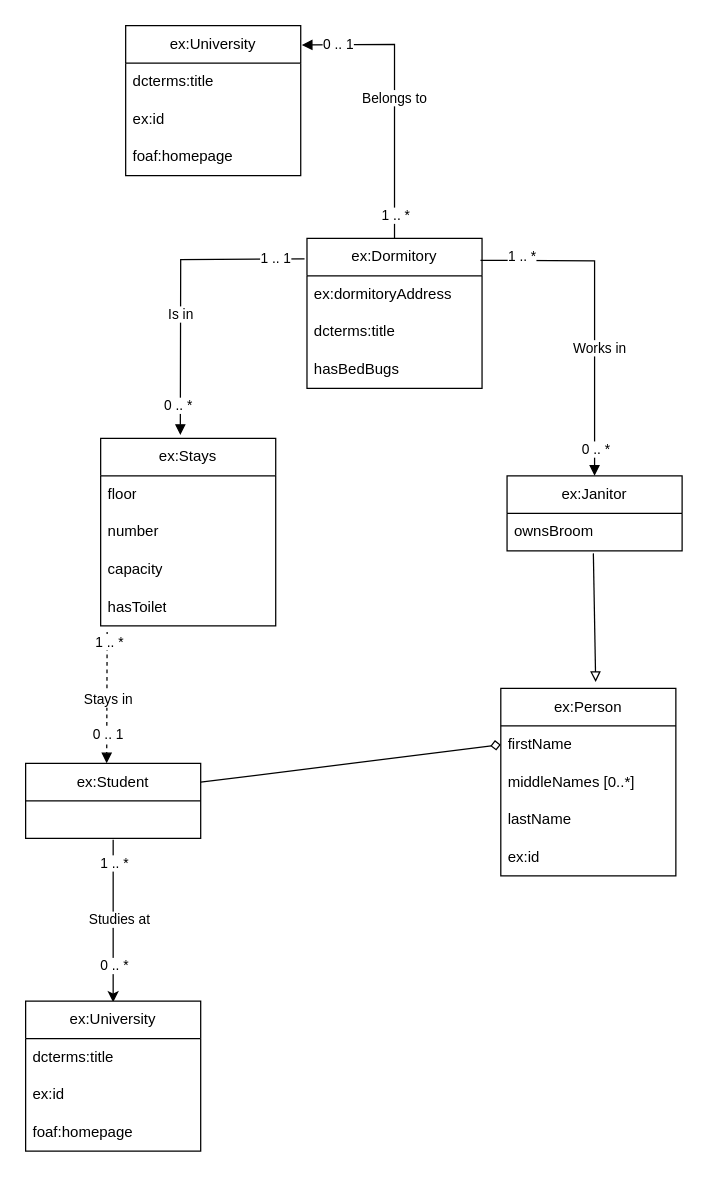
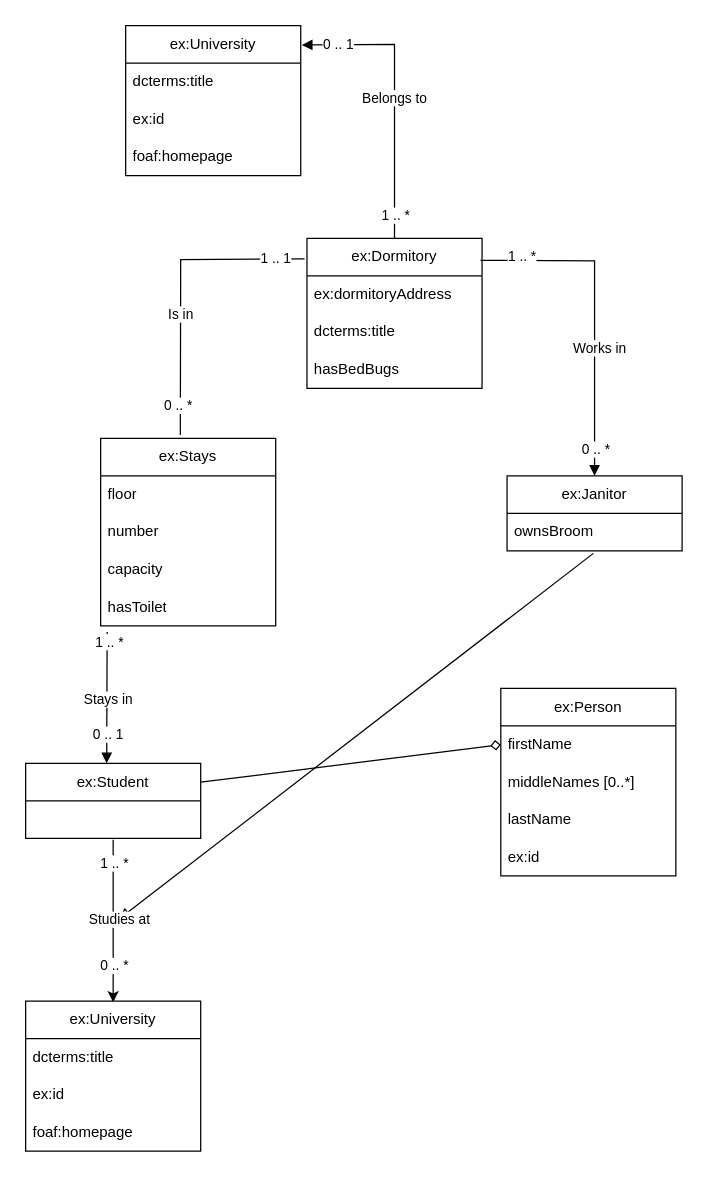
  <mxCell id="0" />
  <mxCell id="1" parent="0" />
  <mxCell id="2" value="" style="endArrow=classic;html=1;rounded=0;exitX=0.5;exitY=1;exitDx=0;exitDy=0;entryX=0.5;entryY=0;entryDx=0;entryDy=0;" parent="1" edge="1"><mxGeometry width="50" height="50" relative="1" as="geometry"><mxPoint x="90" y="671" as="sourcePoint" /><mxPoint x="90" y="801" as="targetPoint" /><Array as="points" /></mxGeometry></mxCell>
  <mxCell id="3" value="ex:Dormitory" style="swimlane;fontStyle=0;childLayout=stackLayout;horizontal=1;startSize=30;horizontalStack=0;resizeParent=1;resizeParentMax=0;resizeLast=0;collapsible=1;marginBottom=0;whiteSpace=wrap;html=1;" parent="1" vertex="1"><mxGeometry x="245" y="190" width="140" height="120" as="geometry" /></mxCell>
  <mxCell id="4" value="ex:dormitoryAddress" style="text;strokeColor=none;fillColor=none;align=left;verticalAlign=middle;spacingLeft=4;spacingRight=4;overflow=hidden;points=[[0,0.5],[1,0.5]];portConstraint=eastwest;rotatable=0;whiteSpace=wrap;html=1;" parent="3" vertex="1"><mxGeometry y="30" width="140" height="30" as="geometry" /></mxCell>
  <mxCell id="5" value="dcterms:title" style="text;strokeColor=none;fillColor=none;align=left;verticalAlign=middle;spacingLeft=4;spacingRight=4;overflow=hidden;points=[[0,0.5],[1,0.5]];portConstraint=eastwest;rotatable=0;whiteSpace=wrap;html=1;" parent="3" vertex="1"><mxGeometry y="60" width="140" height="30" as="geometry" /></mxCell>
  <mxCell id="6" value="hasBedBugs" style="text;strokeColor=none;fillColor=none;align=left;verticalAlign=middle;spacingLeft=4;spacingRight=4;overflow=hidden;points=[[0,0.5],[1,0.5]];portConstraint=eastwest;rotatable=0;whiteSpace=wrap;html=1;" parent="3" vertex="1"><mxGeometry y="90" width="140" height="30" as="geometry" /></mxCell>
  <mxCell id="7" value="ex:Stays" style="swimlane;fontStyle=0;childLayout=stackLayout;horizontal=1;startSize=30;horizontalStack=0;resizeParent=1;resizeParentMax=0;resizeLast=0;collapsible=1;marginBottom=0;whiteSpace=wrap;html=1;" parent="1" vertex="1"><mxGeometry x="80" y="350" width="140" height="150" as="geometry" /></mxCell>
  <mxCell id="8" value="floor" style="text;strokeColor=none;fillColor=none;align=left;verticalAlign=middle;spacingLeft=4;spacingRight=4;overflow=hidden;points=[[0,0.5],[1,0.5]];portConstraint=eastwest;rotatable=0;whiteSpace=wrap;html=1;" parent="7" vertex="1"><mxGeometry y="30" width="140" height="30" as="geometry" /></mxCell>
  <mxCell id="9" value="number" style="text;strokeColor=none;fillColor=none;align=left;verticalAlign=middle;spacingLeft=4;spacingRight=4;overflow=hidden;points=[[0,0.5],[1,0.5]];portConstraint=eastwest;rotatable=0;whiteSpace=wrap;html=1;" parent="7" vertex="1"><mxGeometry y="60" width="140" height="30" as="geometry" /></mxCell>
  <mxCell id="10" value="capacity" style="text;strokeColor=none;fillColor=none;align=left;verticalAlign=middle;spacingLeft=4;spacingRight=4;overflow=hidden;points=[[0,0.5],[1,0.5]];portConstraint=eastwest;rotatable=0;whiteSpace=wrap;html=1;" parent="7" vertex="1"><mxGeometry y="90" width="140" height="30" as="geometry" /></mxCell>
  <mxCell id="11" value="hasToilet" style="text;strokeColor=none;fillColor=none;align=left;verticalAlign=middle;spacingLeft=4;spacingRight=4;overflow=hidden;points=[[0,0.5],[1,0.5]];portConstraint=eastwest;rotatable=0;whiteSpace=wrap;html=1;" parent="7" vertex="1"><mxGeometry y="120" width="140" height="30" as="geometry" /></mxCell>
  <mxCell id="12" value="ex:Person" style="swimlane;fontStyle=0;childLayout=stackLayout;horizontal=1;startSize=30;horizontalStack=0;resizeParent=1;resizeParentMax=0;resizeLast=0;collapsible=1;marginBottom=0;whiteSpace=wrap;html=1;" parent="1" vertex="1"><mxGeometry x="400" y="550" width="140" height="150" as="geometry"><mxRectangle x="420" y="690" width="80" height="30" as="alternateBounds" /></mxGeometry></mxCell>
  <mxCell id="13" value="firstName" style="text;strokeColor=none;fillColor=none;align=left;verticalAlign=middle;spacingLeft=4;spacingRight=4;overflow=hidden;points=[[0,0.5],[1,0.5]];portConstraint=eastwest;rotatable=0;whiteSpace=wrap;html=1;" parent="12" vertex="1"><mxGeometry y="30" width="140" height="30" as="geometry" /></mxCell>
  <mxCell id="14" value="middleNames [0..*]" style="text;strokeColor=none;fillColor=none;align=left;verticalAlign=middle;spacingLeft=4;spacingRight=4;overflow=hidden;points=[[0,0.5],[1,0.5]];portConstraint=eastwest;rotatable=0;whiteSpace=wrap;html=1;" parent="12" vertex="1"><mxGeometry y="60" width="140" height="30" as="geometry" /></mxCell>
  <mxCell id="15" value="lastName" style="text;strokeColor=none;fillColor=none;align=left;verticalAlign=middle;spacingLeft=4;spacingRight=4;overflow=hidden;points=[[0,0.5],[1,0.5]];portConstraint=eastwest;rotatable=0;whiteSpace=wrap;html=1;" parent="12" vertex="1"><mxGeometry y="90" width="140" height="30" as="geometry" /></mxCell>
  <mxCell id="16" value="ex:id" style="text;strokeColor=none;fillColor=none;align=left;verticalAlign=middle;spacingLeft=4;spacingRight=4;overflow=hidden;points=[[0,0.5],[1,0.5]];portConstraint=eastwest;rotatable=0;whiteSpace=wrap;html=1;" parent="12" vertex="1"><mxGeometry y="120" width="140" height="30" as="geometry" /></mxCell>
  <mxCell id="17" value="ex:Student" style="swimlane;fontStyle=0;childLayout=stackLayout;horizontal=1;startSize=30;horizontalStack=0;resizeParent=1;resizeParentMax=0;resizeLast=0;collapsible=1;marginBottom=0;whiteSpace=wrap;html=1;" parent="1" vertex="1"><mxGeometry x="20" y="610" width="140" height="60" as="geometry" /></mxCell>
  <mxCell id="18" value="ex:Janitor" style="swimlane;fontStyle=0;childLayout=stackLayout;horizontal=1;startSize=30;horizontalStack=0;resizeParent=1;resizeParentMax=0;resizeLast=0;collapsible=1;marginBottom=0;whiteSpace=wrap;html=1;" parent="1" vertex="1"><mxGeometry x="405" y="380" width="140" height="60" as="geometry" /></mxCell>
  <mxCell id="19" value="ownsBroom" style="text;strokeColor=none;fillColor=none;align=left;verticalAlign=middle;spacingLeft=4;spacingRight=4;overflow=hidden;points=[[0,0.5],[1,0.5]];portConstraint=eastwest;rotatable=0;whiteSpace=wrap;html=1;" parent="18" vertex="1"><mxGeometry y="30" width="140" height="30" as="geometry" /></mxCell>
  <mxCell id="20" value="ex:University" style="swimlane;fontStyle=0;childLayout=stackLayout;horizontal=1;startSize=30;horizontalStack=0;resizeParent=1;resizeParentMax=0;resizeLast=0;collapsible=1;marginBottom=0;whiteSpace=wrap;html=1;" parent="1" vertex="1"><mxGeometry x="100" y="20" width="140" height="120" as="geometry" /></mxCell>
  <mxCell id="21" value="dcterms:title" style="text;strokeColor=none;fillColor=none;align=left;verticalAlign=middle;spacingLeft=4;spacingRight=4;overflow=hidden;points=[[0,0.5],[1,0.5]];portConstraint=eastwest;rotatable=0;whiteSpace=wrap;html=1;" parent="20" vertex="1"><mxGeometry y="30" width="140" height="30" as="geometry" /></mxCell>
  <mxCell id="22" value="ex:id" style="text;strokeColor=none;fillColor=none;align=left;verticalAlign=middle;spacingLeft=4;spacingRight=4;overflow=hidden;points=[[0,0.5],[1,0.5]];portConstraint=eastwest;rotatable=0;whiteSpace=wrap;html=1;" parent="20" vertex="1"><mxGeometry y="60" width="140" height="30" as="geometry" /></mxCell>
  <mxCell id="23" value="foaf:homepage" style="text;strokeColor=none;fillColor=none;align=left;verticalAlign=middle;spacingLeft=4;spacingRight=4;overflow=hidden;points=[[0,0.5],[1,0.5]];portConstraint=eastwest;rotatable=0;whiteSpace=wrap;html=1;" parent="20" vertex="1"><mxGeometry y="90" width="140" height="30" as="geometry" /></mxCell>
- <mxCell id="24" value="" style="endArrow=block;html=1;rounded=0;entryX=0.542;entryY=-0.034;entryDx=0;entryDy=0;exitX=0.493;exitY=1.067;exitDx=0;exitDy=0;exitPerimeter=0;entryPerimeter=0;endFill=0;" parent="1" source="19" target="12" edge="1"><mxGeometry width="50" height="50" relative="1" as="geometry"><mxPoint x="474.86" y="473.99" as="sourcePoint" /><mxPoint x="540" y="210" as="targetPoint" /></mxGeometry></mxCell>
+ <mxCell id="24" value="" style="endArrow=block;html=1;rounded=0;exitX=0.493;exitY=1.067;exitDx=0;exitDy=0;exitPerimeter=0;endFill=0;" parent="1" source="19" target="47" edge="1"><mxGeometry width="50" height="50" relative="1" as="geometry"><mxPoint x="474.86" y="473.99" as="sourcePoint" /><mxPoint x="540" y="210" as="targetPoint" /></mxGeometry></mxCell>
  <mxCell id="25" value="" style="endArrow=diamond;html=1;rounded=0;exitX=1;exitY=0.25;exitDx=0;exitDy=0;entryX=0;entryY=0.5;entryDx=0;entryDy=0;endFill=0;" parent="1" source="17" target="13" edge="1"><mxGeometry width="50" height="50" relative="1" as="geometry"><mxPoint x="245" y="615" as="sourcePoint" /><mxPoint x="400" y="600" as="targetPoint" /><Array as="points" /></mxGeometry></mxCell>
  <mxCell id="26" value="" style="endArrow=block;html=1;rounded=0;exitX=0.991;exitY=0.147;exitDx=0;exitDy=0;entryX=0.5;entryY=0;entryDx=0;entryDy=0;exitPerimeter=0;" parent="1" source="3" target="18" edge="1"><mxGeometry width="50" height="50" relative="1" as="geometry"><mxPoint x="380" y="480" as="sourcePoint" /><mxPoint x="430" y="430" as="targetPoint" /><Array as="points"><mxPoint x="475" y="208" /></Array></mxGeometry></mxCell>
  <mxCell id="27" value="1 .. *" style="edgeLabel;html=1;align=center;verticalAlign=middle;resizable=0;points=[];" parent="26" vertex="1" connectable="0"><mxGeometry x="-0.753" y="3" relative="1" as="geometry"><mxPoint as="offset" /></mxGeometry></mxCell>
  <mxCell id="28" value="Works in" style="edgeLabel;html=1;align=center;verticalAlign=middle;resizable=0;points=[];" parent="26" vertex="1" connectable="0"><mxGeometry x="0.221" y="3" relative="1" as="geometry"><mxPoint as="offset" /></mxGeometry></mxCell>
  <mxCell id="29" value="0 .. *" style="edgeLabel;html=1;align=center;verticalAlign=middle;resizable=0;points=[];" parent="26" vertex="1" connectable="0"><mxGeometry x="0.837" relative="1" as="geometry"><mxPoint as="offset" /></mxGeometry></mxCell>
- <mxCell id="30" value="" style="endArrow=block;html=1;rounded=0;exitX=-0.014;exitY=0.138;exitDx=0;exitDy=0;exitPerimeter=0;entryX=0.455;entryY=-0.018;entryDx=0;entryDy=0;entryPerimeter=0;" parent="1" source="3" target="7" edge="1"><mxGeometry width="50" height="50" relative="1" as="geometry"><mxPoint x="420" y="290" as="sourcePoint" /><mxPoint x="470" y="240" as="targetPoint" /><Array as="points"><mxPoint x="144" y="207" /></Array></mxGeometry></mxCell>
+ <mxCell id="30" value="" style="endArrow=none;html=1;rounded=0;exitX=-0.014;exitY=0.138;exitDx=0;exitDy=0;exitPerimeter=0;entryX=0.455;entryY=-0.018;entryDx=0;entryDy=0;entryPerimeter=0;" parent="1" source="3" target="7" edge="1"><mxGeometry width="50" height="50" relative="1" as="geometry"><mxPoint x="420" y="290" as="sourcePoint" /><mxPoint x="470" y="240" as="targetPoint" /><Array as="points"><mxPoint x="144" y="207" /></Array></mxGeometry></mxCell>
  <mxCell id="31" value="Is in" style="edgeLabel;html=1;align=center;verticalAlign=middle;resizable=0;points=[];" parent="30" vertex="1" connectable="0"><mxGeometry x="0.198" relative="1" as="geometry"><mxPoint as="offset" /></mxGeometry></mxCell>
  <mxCell id="32" value="1 .. 1" style="edgeLabel;html=1;align=center;verticalAlign=middle;resizable=0;points=[];" parent="30" vertex="1" connectable="0"><mxGeometry x="-0.801" y="-1" relative="1" as="geometry"><mxPoint as="offset" /></mxGeometry></mxCell>
  <mxCell id="33" value="0 .. *" style="edgeLabel;html=1;align=center;verticalAlign=middle;resizable=0;points=[];" parent="30" vertex="1" connectable="0"><mxGeometry x="0.881" y="-2" relative="1" as="geometry"><mxPoint y="-9" as="offset" /></mxGeometry></mxCell>
  <mxCell id="34" value="" style="endArrow=block;html=1;rounded=0;exitX=0.5;exitY=0;exitDx=0;exitDy=0;entryX=1.006;entryY=0.129;entryDx=0;entryDy=0;entryPerimeter=0;" parent="1" source="3" target="20" edge="1"><mxGeometry width="50" height="50" relative="1" as="geometry"><mxPoint x="270" y="150" as="sourcePoint" /><mxPoint x="320" y="100" as="targetPoint" /><Array as="points"><mxPoint x="315" y="35" /></Array></mxGeometry></mxCell>
  <mxCell id="35" value="0 .. 1" style="edgeLabel;html=1;align=center;verticalAlign=middle;resizable=0;points=[];" parent="34" vertex="1" connectable="0"><mxGeometry x="0.805" y="1" relative="1" as="geometry"><mxPoint x="6" y="-2" as="offset" /></mxGeometry></mxCell>
  <mxCell id="36" value="Belongs to" style="edgeLabel;html=1;align=center;verticalAlign=middle;resizable=0;points=[];" parent="34" vertex="1" connectable="0"><mxGeometry x="-0.015" y="1" relative="1" as="geometry"><mxPoint as="offset" /></mxGeometry></mxCell>
  <mxCell id="37" value="1 .. *" style="edgeLabel;html=1;align=center;verticalAlign=middle;resizable=0;points=[];" parent="34" vertex="1" connectable="0"><mxGeometry x="-0.832" y="-1" relative="1" as="geometry"><mxPoint x="-1" as="offset" /></mxGeometry></mxCell>
- <mxCell id="38" value="" style="endArrow=block;html=1;rounded=0;entryX=0.463;entryY=-0.001;entryDx=0;entryDy=0;entryPerimeter=0;exitX=0.037;exitY=1.161;exitDx=0;exitDy=0;exitPerimeter=0;dashed=1;" parent="1" source="11" target="17" edge="1"><mxGeometry width="50" height="50" relative="1" as="geometry"><mxPoint x="320" y="560" as="sourcePoint" /><mxPoint x="270" y="610" as="targetPoint" /><Array as="points" /></mxGeometry></mxCell>
+ <mxCell id="38" value="" style="endArrow=block;html=1;rounded=0;entryX=0.463;entryY=-0.001;entryDx=0;entryDy=0;entryPerimeter=0;exitX=0.037;exitY=1.161;exitDx=0;exitDy=0;exitPerimeter=0;" parent="1" source="11" target="17" edge="1"><mxGeometry width="50" height="50" relative="1" as="geometry"><mxPoint x="320" y="560" as="sourcePoint" /><mxPoint x="270" y="610" as="targetPoint" /><Array as="points" /></mxGeometry></mxCell>
  <mxCell id="39" value="Stays in" style="edgeLabel;html=1;align=center;verticalAlign=middle;resizable=0;points=[];" parent="38" vertex="1" connectable="0"><mxGeometry x="0.027" y="1" relative="1" as="geometry"><mxPoint as="offset" /></mxGeometry></mxCell>
  <mxCell id="40" value="0 .. 1" style="edgeLabel;html=1;align=center;verticalAlign=middle;resizable=0;points=[];" parent="38" vertex="1" connectable="0"><mxGeometry x="0.667" y="1" relative="1" as="geometry"><mxPoint y="-6" as="offset" /></mxGeometry></mxCell>
  <mxCell id="41" value="1 .. *" style="edgeLabel;html=1;align=center;verticalAlign=middle;resizable=0;points=[];" parent="38" vertex="1" connectable="0"><mxGeometry x="-0.703" y="1" relative="1" as="geometry"><mxPoint y="-8" as="offset" /></mxGeometry></mxCell>
  <mxCell id="42" value="ex:University" style="swimlane;fontStyle=0;childLayout=stackLayout;horizontal=1;startSize=30;horizontalStack=0;resizeParent=1;resizeParentMax=0;resizeLast=0;collapsible=1;marginBottom=0;whiteSpace=wrap;html=1;" parent="1" vertex="1"><mxGeometry x="20" y="800" width="140" height="120" as="geometry" /></mxCell>
  <mxCell id="43" value="dcterms:title" style="text;strokeColor=none;fillColor=none;align=left;verticalAlign=middle;spacingLeft=4;spacingRight=4;overflow=hidden;points=[[0,0.5],[1,0.5]];portConstraint=eastwest;rotatable=0;whiteSpace=wrap;html=1;" parent="42" vertex="1"><mxGeometry y="30" width="140" height="30" as="geometry" /></mxCell>
  <mxCell id="44" value="ex:id" style="text;strokeColor=none;fillColor=none;align=left;verticalAlign=middle;spacingLeft=4;spacingRight=4;overflow=hidden;points=[[0,0.5],[1,0.5]];portConstraint=eastwest;rotatable=0;whiteSpace=wrap;html=1;" parent="42" vertex="1"><mxGeometry y="60" width="140" height="30" as="geometry" /></mxCell>
  <mxCell id="45" value="foaf:homepage" style="text;strokeColor=none;fillColor=none;align=left;verticalAlign=middle;spacingLeft=4;spacingRight=4;overflow=hidden;points=[[0,0.5],[1,0.5]];portConstraint=eastwest;rotatable=0;whiteSpace=wrap;html=1;" parent="42" vertex="1"><mxGeometry y="90" width="140" height="30" as="geometry" /></mxCell>
  <mxCell id="46" value="1 .. *" style="edgeLabel;html=1;align=center;verticalAlign=middle;resizable=0;points=[];" parent="1" vertex="1" connectable="0"><mxGeometry x="65.3" y="38.059" as="geometry"><mxPoint x="25" y="651" as="offset" /></mxGeometry></mxCell>
  <mxCell id="47" value="Studies at" style="edgeLabel;html=1;align=center;verticalAlign=middle;resizable=1;points=[];movable=1;rotatable=1;deletable=1;editable=1;locked=0;connectable=1;" parent="1" vertex="1" connectable="0"><mxGeometry x="90" y="734.17" width="10" as="geometry" /></mxCell>
  <mxCell id="48" value="0 .. *" style="edgeLabel;html=1;align=center;verticalAlign=middle;resizable=0;points=[];" parent="1" vertex="1" connectable="0"><mxGeometry x="65.3" y="120.059" as="geometry"><mxPoint x="25" y="651" as="offset" /></mxGeometry></mxCell>
